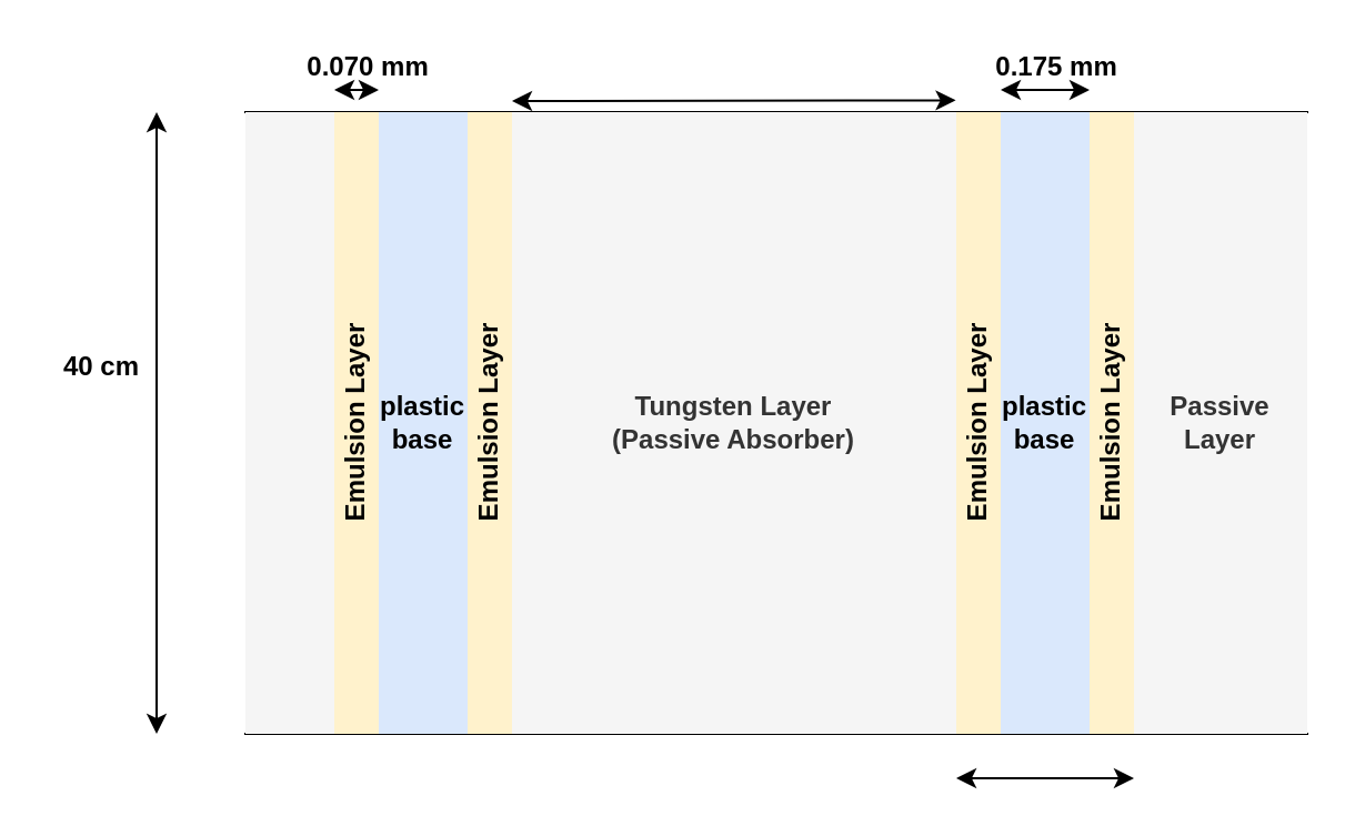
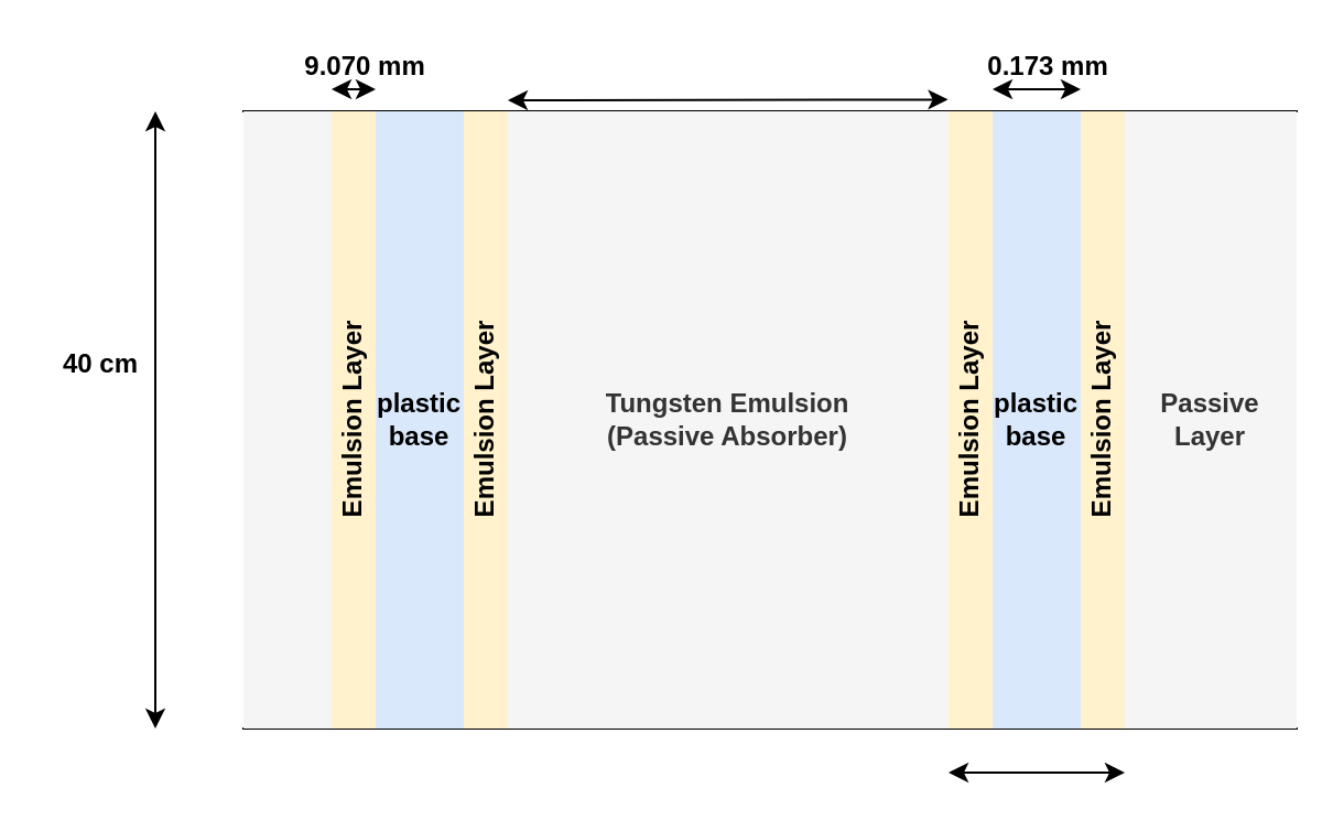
  <mxCell id="0" />
  <mxCell id="1" parent="0" />
  <mxCell id="2" value="" style="shape=table;startSize=0;container=1;collapsible=0;childLayout=tableLayout;right=0;left=0;fontStyle=1;fontSize=12;" vertex="1" parent="1"><mxGeometry x="110" y="50" width="478" height="280" as="geometry" /></mxCell>
  <mxCell id="3" value="" style="shape=tableRow;horizontal=0;startSize=0;swimlaneHead=0;swimlaneBody=0;top=0;left=0;bottom=0;right=0;collapsible=0;dropTarget=0;fillColor=none;points=[[0,0.5],[1,0.5]];portConstraint=eastwest;fontStyle=1;fontSize=12;" vertex="1" parent="2"><mxGeometry width="478" height="280" as="geometry" /></mxCell>
  <mxCell id="4" style="shape=partialRectangle;html=1;whiteSpace=wrap;connectable=0;overflow=hidden;fillColor=#f5f5f5;top=0;left=0;bottom=0;right=0;pointerEvents=1;fontColor=#333333;strokeColor=#666666;fontStyle=1;fontSize=12;" vertex="1" parent="3"><mxGeometry width="40" height="280" as="geometry"><mxRectangle width="40" height="280" as="alternateBounds" /></mxGeometry></mxCell>
  <mxCell id="5" value="Emulsion Layer" style="shape=partialRectangle;html=1;whiteSpace=wrap;connectable=0;overflow=hidden;fillColor=#fff2cc;top=0;left=0;bottom=0;right=0;pointerEvents=1;strokeColor=#d6b656;horizontal=0;fontStyle=1;fontSize=12;" vertex="1" parent="3"><mxGeometry x="40" width="20" height="280" as="geometry"><mxRectangle width="20" height="280" as="alternateBounds" /></mxGeometry></mxCell>
  <mxCell id="6" value="plastic base" style="shape=partialRectangle;html=1;whiteSpace=wrap;connectable=0;overflow=hidden;fillColor=#dae8fc;top=0;left=0;bottom=0;right=0;pointerEvents=1;strokeColor=#6c8ebf;fontStyle=1;fontSize=12;" vertex="1" parent="3"><mxGeometry x="60" width="40" height="280" as="geometry"><mxRectangle width="40" height="280" as="alternateBounds" /></mxGeometry></mxCell>
  <mxCell id="7" value="Emulsion Layer" style="shape=partialRectangle;html=1;whiteSpace=wrap;connectable=0;overflow=hidden;fillColor=#fff2cc;top=0;left=0;bottom=0;right=0;pointerEvents=1;strokeColor=#d6b656;horizontal=0;fontStyle=1;fontSize=12;" vertex="1" parent="3"><mxGeometry x="100" width="20" height="280" as="geometry"><mxRectangle width="20" height="280" as="alternateBounds" /></mxGeometry></mxCell>
- <mxCell id="8" value="Tungsten Layer&lt;br style=&quot;font-size: 12px;&quot;&gt;(Passive Absorber)" style="shape=partialRectangle;html=1;whiteSpace=wrap;connectable=0;overflow=hidden;fillColor=#f5f5f5;top=0;left=0;bottom=0;right=0;pointerEvents=1;fontColor=#333333;strokeColor=#666666;fontStyle=1;fontSize=12;" vertex="1" parent="3"><mxGeometry x="120" width="200" height="280" as="geometry"><mxRectangle width="200" height="280" as="alternateBounds" /></mxGeometry></mxCell>
+ <mxCell id="8" value="Tungsten Emulsion&lt;br style=&quot;font-size: 12px;&quot;&gt;(Passive Absorber)" style="shape=partialRectangle;html=1;whiteSpace=wrap;connectable=0;overflow=hidden;fillColor=#f5f5f5;top=0;left=0;bottom=0;right=0;pointerEvents=1;fontColor=#333333;strokeColor=#666666;fontStyle=1;fontSize=12;" vertex="1" parent="3"><mxGeometry x="120" width="200" height="280" as="geometry"><mxRectangle width="200" height="280" as="alternateBounds" /></mxGeometry></mxCell>
  <mxCell id="9" value="Emulsion Layer&lt;br style=&quot;font-size: 12px;&quot;&gt;" style="shape=partialRectangle;html=1;whiteSpace=wrap;connectable=0;overflow=hidden;fillColor=#fff2cc;top=0;left=0;bottom=0;right=0;pointerEvents=1;strokeColor=#d6b656;horizontal=0;fontStyle=1;fontSize=12;" vertex="1" parent="3"><mxGeometry x="320" width="20" height="280" as="geometry"><mxRectangle width="20" height="280" as="alternateBounds" /></mxGeometry></mxCell>
  <mxCell id="10" value="plastic base" style="shape=partialRectangle;html=1;whiteSpace=wrap;connectable=0;overflow=hidden;fillColor=#dae8fc;top=0;left=0;bottom=0;right=0;pointerEvents=1;strokeColor=#6c8ebf;fontStyle=1;fontSize=12;" vertex="1" parent="3"><mxGeometry x="340" width="40" height="280" as="geometry"><mxRectangle width="40" height="280" as="alternateBounds" /></mxGeometry></mxCell>
  <mxCell id="11" value="Emulsion Layer" style="shape=partialRectangle;html=1;whiteSpace=wrap;connectable=0;overflow=hidden;fillColor=#fff2cc;top=0;left=0;bottom=0;right=0;pointerEvents=1;strokeColor=#d6b656;horizontal=0;fontStyle=1;fontSize=12;" vertex="1" parent="3"><mxGeometry x="380" width="20" height="280" as="geometry"><mxRectangle width="20" height="280" as="alternateBounds" /></mxGeometry></mxCell>
  <mxCell id="12" value="Passive Layer" style="shape=partialRectangle;html=1;whiteSpace=wrap;connectable=0;overflow=hidden;fillColor=#f5f5f5;top=0;left=0;bottom=0;right=0;pointerEvents=1;fontColor=#333333;strokeColor=#666666;fontStyle=1;fontSize=12;" vertex="1" parent="3"><mxGeometry x="400" width="78" height="280" as="geometry"><mxRectangle width="78" height="280" as="alternateBounds" /></mxGeometry></mxCell>
  <mxCell id="13" value="" style="endArrow=classic;startArrow=classic;html=1;rounded=0;entryX=0.669;entryY=-0.019;entryDx=0;entryDy=0;entryPerimeter=0;fontStyle=1;fontSize=12;" edge="1" parent="1" target="2"><mxGeometry width="50" height="50" relative="1" as="geometry"><mxPoint x="230" y="45" as="sourcePoint" /><mxPoint x="280" y="-5" as="targetPoint" /></mxGeometry></mxCell>
  <mxCell id="14" value="" style="endArrow=classic;startArrow=classic;html=1;rounded=0;fontStyle=1;fontSize=12;" edge="1" parent="1"><mxGeometry width="50" height="50" relative="1" as="geometry"><mxPoint x="450" y="40" as="sourcePoint" /><mxPoint x="490" y="40" as="targetPoint" /></mxGeometry></mxCell>
- <mxCell id="15" value="0.175 mm" style="text;html=1;align=center;verticalAlign=middle;resizable=0;points=[];autosize=1;strokeColor=none;fillColor=none;fontStyle=1;fontSize=12;" vertex="1" parent="1"><mxGeometry x="440" y="20" width="70" height="20" as="geometry" /></mxCell>
+ <mxCell id="15" value="0.173 mm" style="text;html=1;align=center;verticalAlign=middle;resizable=0;points=[];autosize=1;strokeColor=none;fillColor=none;fontStyle=1;fontSize=12;" vertex="1" parent="1"><mxGeometry x="440" y="20" width="70" height="20" as="geometry" /></mxCell>
  <mxCell id="16" value="" style="endArrow=classic;startArrow=classic;html=1;rounded=0;fontStyle=1;fontSize=12;" edge="1" parent="1"><mxGeometry width="50" height="50" relative="1" as="geometry"><mxPoint x="150" y="40" as="sourcePoint" /><mxPoint x="170" y="40" as="targetPoint" /></mxGeometry></mxCell>
- <mxCell id="17" value="0.070 mm" style="text;html=1;align=center;verticalAlign=middle;resizable=0;points=[];autosize=1;strokeColor=none;fillColor=none;fontStyle=1;fontSize=12;" vertex="1" parent="1"><mxGeometry x="130" y="20" width="70" height="20" as="geometry" /></mxCell>
+ <mxCell id="17" value="9.070 mm" style="text;html=1;align=center;verticalAlign=middle;resizable=0;points=[];autosize=1;strokeColor=none;fillColor=none;fontStyle=1;fontSize=12;" vertex="1" parent="1"><mxGeometry x="130" y="20" width="70" height="20" as="geometry" /></mxCell>
  <mxCell id="18" value="" style="endArrow=classic;startArrow=classic;html=1;rounded=0;fontSize=12;" edge="1" parent="1"><mxGeometry width="50" height="50" relative="1" as="geometry"><mxPoint x="70" y="330" as="sourcePoint" /><mxPoint x="70" y="50" as="targetPoint" /></mxGeometry></mxCell>
  <mxCell id="19" value="40 cm" style="text;html=1;align=center;verticalAlign=middle;resizable=0;points=[];autosize=1;strokeColor=none;fillColor=none;fontSize=12;fontStyle=1" vertex="1" parent="1"><mxGeometry x="20" y="155" width="50" height="20" as="geometry" /></mxCell>
  <mxCell id="20" value="" style="endArrow=classic;startArrow=classic;html=1;rounded=0;fontSize=12;" edge="1" parent="1"><mxGeometry width="50" height="50" relative="1" as="geometry"><mxPoint x="430" y="350" as="sourcePoint" /><mxPoint x="510" y="350" as="targetPoint" /></mxGeometry></mxCell>
